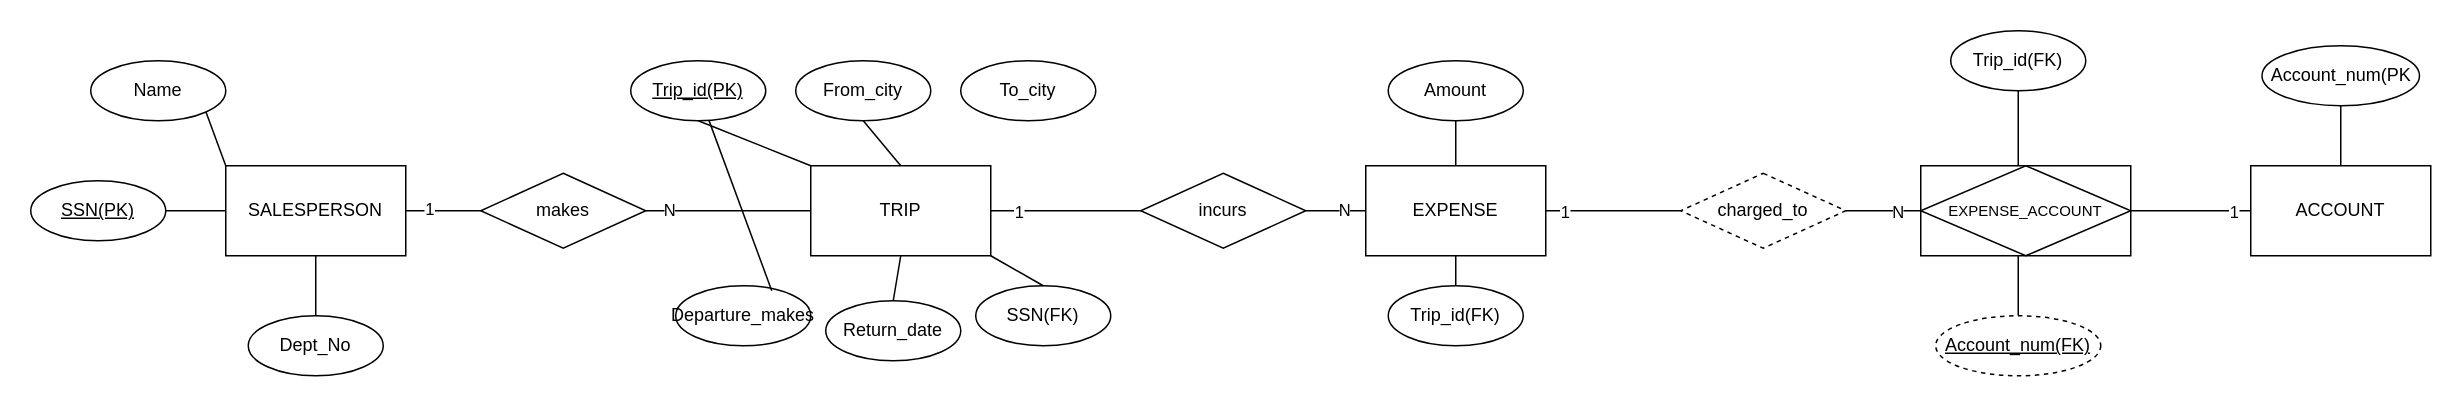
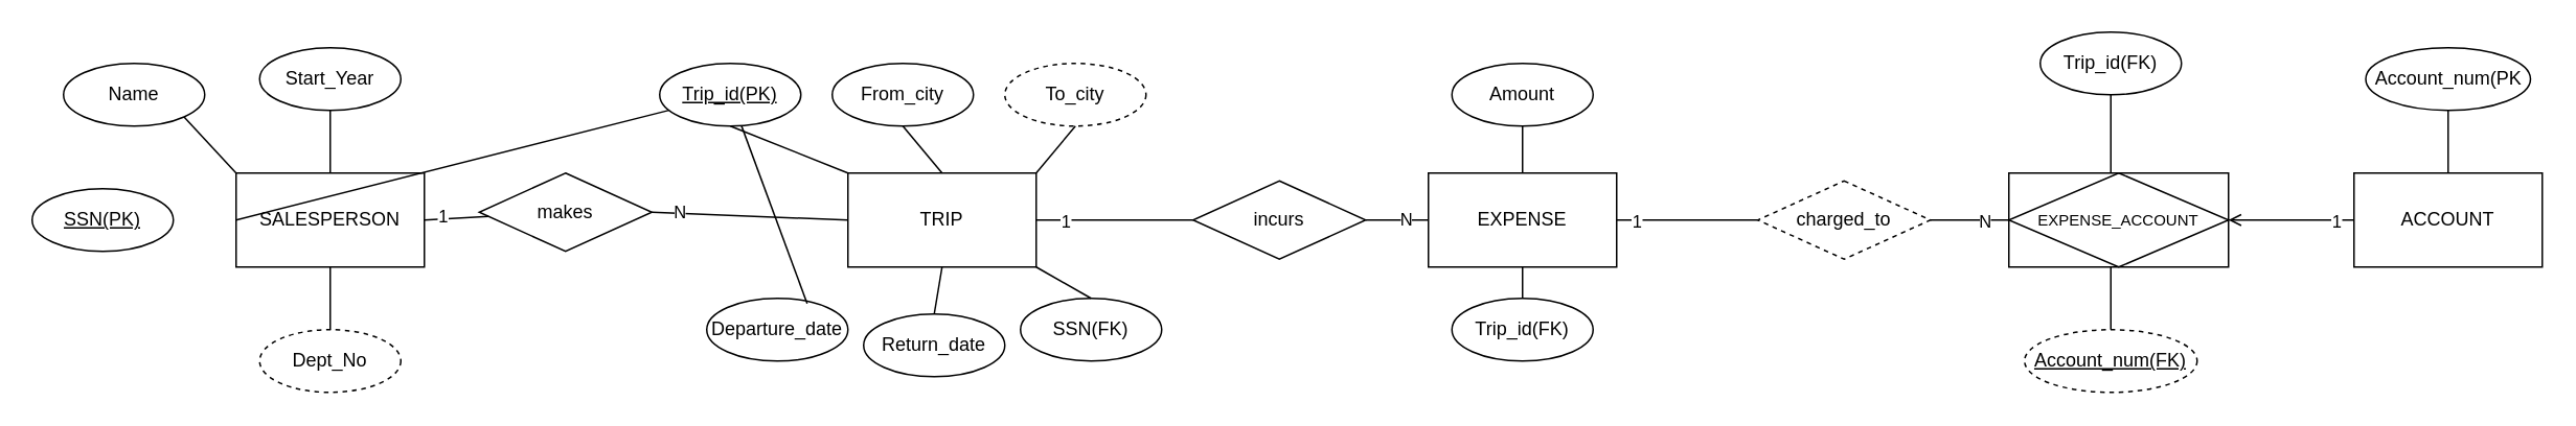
  <mxCell id="0" />
  <mxCell id="1" parent="0" />
  <mxCell id="2" value="SALESPERSON" style="rounded=0;whiteSpace=wrap;html=1;" vertex="1" parent="1"><mxGeometry x="150" y="110" width="120" height="60" as="geometry" /></mxCell>
  <mxCell id="3" value="TRIP" style="rounded=0;whiteSpace=wrap;html=1;" vertex="1" parent="1"><mxGeometry x="540" y="110" width="120" height="60" as="geometry" /></mxCell>
  <mxCell id="4" value="EXPENSE" style="rounded=0;whiteSpace=wrap;html=1;" vertex="1" parent="1"><mxGeometry x="910" y="110" width="120" height="60" as="geometry" /></mxCell>
- <mxCell id="5" value="makes" style="rhombus;whiteSpace=wrap;html=1;" vertex="1" parent="1"><mxGeometry x="320" y="115" width="110" height="50" as="geometry" /></mxCell>
+ <mxCell id="5" value="makes" style="rhombus;whiteSpace=wrap;html=1;" vertex="1" parent="1"><mxGeometry x="305" y="110" width="110" height="50" as="geometry" /></mxCell>
  <mxCell id="6" value="incurs" style="rhombus;whiteSpace=wrap;html=1;" vertex="1" parent="1"><mxGeometry x="760" y="115" width="110" height="50" as="geometry" /></mxCell>
  <mxCell id="7" value="charged_to" style="rhombus;whiteSpace=wrap;html=1;dashed=1;" vertex="1" parent="1"><mxGeometry x="1120" y="115" width="110" height="50" as="geometry" /></mxCell>
  <mxCell id="8" value="" style="endArrow=none;html=1;rounded=0;entryX=1;entryY=0.5;entryDx=0;entryDy=0;" edge="1" parent="1" source="5" target="2"><mxGeometry width="50" height="50" relative="1" as="geometry"><mxPoint x="1140" y="380" as="sourcePoint" /><mxPoint x="1190" y="330" as="targetPoint" /></mxGeometry></mxCell>
  <mxCell id="9" value="1" style="edgeLabel;html=1;align=center;verticalAlign=middle;resizable=0;points=[];" vertex="1" connectable="0" parent="8"><mxGeometry x="0.4" y="-2" relative="1" as="geometry"><mxPoint as="offset" /></mxGeometry></mxCell>
  <mxCell id="10" value="" style="endArrow=none;html=1;rounded=0;entryX=1;entryY=0.5;entryDx=0;entryDy=0;exitX=0;exitY=0.5;exitDx=0;exitDy=0;" edge="1" parent="1" source="3" target="5"><mxGeometry width="50" height="50" relative="1" as="geometry"><mxPoint x="1020" y="150" as="sourcePoint" /><mxPoint x="970" y="150" as="targetPoint" /></mxGeometry></mxCell>
  <mxCell id="11" value="N" style="edgeLabel;html=1;align=center;verticalAlign=middle;resizable=0;points=[];" vertex="1" connectable="0" parent="10"><mxGeometry x="0.727" y="-1" relative="1" as="geometry"><mxPoint as="offset" /></mxGeometry></mxCell>
  <mxCell id="12" value="" style="endArrow=none;html=1;rounded=0;entryX=1;entryY=0.5;entryDx=0;entryDy=0;exitX=0;exitY=0.5;exitDx=0;exitDy=0;" edge="1" parent="1" source="6" target="3"><mxGeometry width="50" height="50" relative="1" as="geometry"><mxPoint x="1140" y="380" as="sourcePoint" /><mxPoint x="1190" y="330" as="targetPoint" /></mxGeometry></mxCell>
  <mxCell id="13" value="1" style="edgeLabel;html=1;align=center;verticalAlign=middle;resizable=0;points=[];" vertex="1" connectable="0" parent="12"><mxGeometry x="0.644" relative="1" as="geometry"><mxPoint as="offset" /></mxGeometry></mxCell>
  <mxCell id="14" value="" style="endArrow=none;html=1;rounded=0;exitX=0;exitY=0.5;exitDx=0;exitDy=0;entryX=1;entryY=0.5;entryDx=0;entryDy=0;" edge="1" parent="1" source="4" target="6"><mxGeometry width="50" height="50" relative="1" as="geometry"><mxPoint x="1100" y="510" as="sourcePoint" /><mxPoint x="1020" y="230" as="targetPoint" /></mxGeometry></mxCell>
  <mxCell id="15" value="N" style="edgeLabel;html=1;align=center;verticalAlign=middle;resizable=0;points=[];" vertex="1" connectable="0" parent="14"><mxGeometry x="-0.23" y="-1" relative="1" as="geometry"><mxPoint as="offset" /></mxGeometry></mxCell>
  <mxCell id="16" value="" style="endArrow=none;html=1;rounded=0;entryX=1;entryY=0.5;entryDx=0;entryDy=0;exitX=0;exitY=0.5;exitDx=0;exitDy=0;" edge="1" parent="1" source="7" target="4"><mxGeometry width="50" height="50" relative="1" as="geometry"><mxPoint x="1120" y="140" as="sourcePoint" /><mxPoint x="990" y="360" as="targetPoint" /></mxGeometry></mxCell>
  <mxCell id="17" value="1" style="edgeLabel;html=1;align=center;verticalAlign=middle;resizable=0;points=[];" vertex="1" connectable="0" parent="16"><mxGeometry x="0.733" relative="1" as="geometry"><mxPoint as="offset" /></mxGeometry></mxCell>
  <mxCell id="18" value="" style="endArrow=none;html=1;rounded=0;entryX=1;entryY=0.5;entryDx=0;entryDy=0;exitX=0;exitY=0.5;exitDx=0;exitDy=0;" edge="1" parent="1" source="53" target="7"><mxGeometry width="50" height="50" relative="1" as="geometry"><mxPoint x="1280" y="140" as="sourcePoint" /><mxPoint x="1370" y="565" as="targetPoint" /></mxGeometry></mxCell>
  <mxCell id="19" value="N" style="edgeLabel;html=1;align=center;verticalAlign=middle;resizable=0;points=[];" vertex="1" connectable="0" parent="18"><mxGeometry x="-0.374" relative="1" as="geometry"><mxPoint as="offset" /></mxGeometry></mxCell>
  <mxCell id="20" value="Account_num(PK" style="ellipse;whiteSpace=wrap;html=1;" vertex="1" parent="1"><mxGeometry x="1507.5" y="30" width="105" height="40" as="geometry" /></mxCell>
  <mxCell id="21" value="&lt;u&gt;Account_num(FK)&lt;/u&gt;" style="ellipse;whiteSpace=wrap;html=1;dashed=1;" vertex="1" parent="1"><mxGeometry x="1290" y="210" width="110" height="40" as="geometry" /></mxCell>
  <mxCell id="22" value="Trip_id(FK)" style="ellipse;whiteSpace=wrap;html=1;" vertex="1" parent="1"><mxGeometry x="1300" y="20" width="90" height="40" as="geometry" /></mxCell>
  <mxCell id="23" value="Amount" style="ellipse;whiteSpace=wrap;html=1;" vertex="1" parent="1"><mxGeometry x="925" y="40" width="90" height="40" as="geometry" /></mxCell>
  <mxCell id="24" value="Trip_id(FK)" style="ellipse;whiteSpace=wrap;html=1;" vertex="1" parent="1"><mxGeometry x="925" y="190" width="90" height="40" as="geometry" /></mxCell>
  <mxCell id="25" value="SSN(FK)" style="ellipse;whiteSpace=wrap;html=1;" vertex="1" parent="1"><mxGeometry x="650" y="190" width="90" height="40" as="geometry" /></mxCell>
  <mxCell id="26" value="Return_date" style="ellipse;whiteSpace=wrap;html=1;" vertex="1" parent="1"><mxGeometry x="550" y="200" width="90" height="40" as="geometry" /></mxCell>
- <mxCell id="27" value="Departure_makes" style="ellipse;whiteSpace=wrap;html=1;" vertex="1" parent="1"><mxGeometry x="450" y="190" width="90" height="40" as="geometry" /></mxCell>
- <mxCell id="28" value="To_city" style="ellipse;whiteSpace=wrap;html=1;" vertex="1" parent="1"><mxGeometry x="640" y="40" width="90" height="40" as="geometry" /></mxCell>
+ <mxCell id="27" value="Departure_date" style="ellipse;whiteSpace=wrap;html=1;" vertex="1" parent="1"><mxGeometry x="450" y="190" width="90" height="40" as="geometry" /></mxCell>
+ <mxCell id="28" value="To_city" style="ellipse;whiteSpace=wrap;html=1;dashed=1;" vertex="1" parent="1"><mxGeometry x="640" y="40" width="90" height="40" as="geometry" /></mxCell>
  <mxCell id="29" value="From_city" style="ellipse;whiteSpace=wrap;html=1;" vertex="1" parent="1"><mxGeometry x="530" y="40" width="90" height="40" as="geometry" /></mxCell>
  <mxCell id="30" value="&lt;u&gt;Trip_id(PK)&lt;/u&gt;" style="ellipse;whiteSpace=wrap;html=1;" vertex="1" parent="1"><mxGeometry x="420" y="40" width="90" height="40" as="geometry" /></mxCell>
- <mxCell id="31" value="Name" style="ellipse;whiteSpace=wrap;html=1;" vertex="1" parent="1"><mxGeometry x="60" y="40" width="90" height="40" as="geometry" /></mxCell>
+ <mxCell id="31" value="Name" style="ellipse;whiteSpace=wrap;html=1;" vertex="1" parent="1"><mxGeometry x="40" y="40" width="90" height="40" as="geometry" /></mxCell>
  <mxCell id="32" value="&lt;u&gt;SSN(PK)&lt;/u&gt;" style="ellipse;whiteSpace=wrap;html=1;" vertex="1" parent="1"><mxGeometry x="20" y="120" width="90" height="40" as="geometry" /></mxCell>
- <mxCell id="33" value="Dept_No" style="ellipse;whiteSpace=wrap;html=1;" vertex="1" parent="1"><mxGeometry x="165" y="210" width="90" height="40" as="geometry" /></mxCell>
+ <mxCell id="33" value="Dept_No" style="ellipse;whiteSpace=wrap;html=1;dashed=1;" vertex="1" parent="1"><mxGeometry x="165" y="210" width="90" height="40" as="geometry" /></mxCell>
+ <mxCell id="34" value="Start_Year" style="ellipse;whiteSpace=wrap;html=1;" vertex="1" parent="1"><mxGeometry x="165" y="30" width="90" height="40" as="geometry" /></mxCell>
  <mxCell id="35" value="" style="endArrow=none;html=1;rounded=0;entryX=0.5;entryY=1;entryDx=0;entryDy=0;exitX=0.5;exitY=0;exitDx=0;exitDy=0;" edge="1" parent="1" source="33" target="2"><mxGeometry width="50" height="50" relative="1" as="geometry"><mxPoint x="700" y="140" as="sourcePoint" /><mxPoint x="750" y="90" as="targetPoint" /></mxGeometry></mxCell>
- <mxCell id="37" value="" style="endArrow=none;html=1;rounded=0;entryX=1;entryY=0.5;entryDx=0;entryDy=0;exitX=0;exitY=0.5;exitDx=0;exitDy=0;" edge="1" parent="1" source="2" target="32"><mxGeometry width="50" height="50" relative="1" as="geometry"><mxPoint x="215" y="230" as="sourcePoint" /><mxPoint x="220" y="180" as="targetPoint" /></mxGeometry></mxCell>
+ <mxCell id="36" value="" style="endArrow=none;html=1;rounded=0;exitX=0.5;exitY=1;exitDx=0;exitDy=0;entryX=0.5;entryY=0;entryDx=0;entryDy=0;" edge="1" parent="1" source="34" target="2"><mxGeometry width="50" height="50" relative="1" as="geometry"><mxPoint x="700" y="140" as="sourcePoint" /><mxPoint x="210" y="100" as="targetPoint" /></mxGeometry></mxCell>
+ <mxCell id="37" value="" style="endArrow=none;html=1;rounded=0;exitX=0;exitY=0.5;exitDx=0;exitDy=0;" edge="1" parent="1" source="2" target="30"><mxGeometry width="50" height="50" relative="1" as="geometry"><mxPoint x="215" y="230" as="sourcePoint" /><mxPoint x="220" y="180" as="targetPoint" /></mxGeometry></mxCell>
  <mxCell id="38" value="" style="endArrow=none;html=1;rounded=0;entryX=1;entryY=1;entryDx=0;entryDy=0;exitX=0;exitY=0;exitDx=0;exitDy=0;" edge="1" parent="1" source="2" target="31"><mxGeometry width="50" height="50" relative="1" as="geometry"><mxPoint x="250" y="120" as="sourcePoint" /><mxPoint x="300" y="70" as="targetPoint" /></mxGeometry></mxCell>
  <mxCell id="39" value="ACCOUNT" style="rounded=0;whiteSpace=wrap;html=1;" vertex="1" parent="1"><mxGeometry x="1500" y="110" width="120" height="60" as="geometry" /></mxCell>
- <mxCell id="40" value="" style="endArrow=none;html=1;rounded=0;entryX=1;entryY=0.5;entryDx=0;entryDy=0;exitX=0;exitY=0.5;exitDx=0;exitDy=0;" edge="1" parent="1" source="39" target="53"><mxGeometry width="50" height="50" relative="1" as="geometry"><mxPoint x="1500" y="150" as="sourcePoint" /><mxPoint x="1410" y="140" as="targetPoint" /></mxGeometry></mxCell>
+ <mxCell id="40" value="" style="endArrow=open;html=1;rounded=0;entryX=1;entryY=0.5;entryDx=0;entryDy=0;exitX=0;exitY=0.5;exitDx=0;exitDy=0;" edge="1" parent="1" source="39" target="53"><mxGeometry width="50" height="50" relative="1" as="geometry"><mxPoint x="1500" y="150" as="sourcePoint" /><mxPoint x="1410" y="140" as="targetPoint" /></mxGeometry></mxCell>
  <mxCell id="41" value="1" style="edgeLabel;html=1;align=center;verticalAlign=middle;resizable=0;points=[];" vertex="1" connectable="0" parent="40"><mxGeometry x="-0.69" relative="1" as="geometry"><mxPoint as="offset" /></mxGeometry></mxCell>
  <mxCell id="42" value="" style="endArrow=none;html=1;rounded=0;entryX=0.5;entryY=1;entryDx=0;entryDy=0;exitX=0;exitY=0;exitDx=0;exitDy=0;" edge="1" parent="1" source="3" target="30"><mxGeometry width="50" height="50" relative="1" as="geometry"><mxPoint x="90" y="310" as="sourcePoint" /><mxPoint x="140" y="260" as="targetPoint" /></mxGeometry></mxCell>
  <mxCell id="43" value="" style="endArrow=none;html=1;rounded=0;entryX=0.5;entryY=1;entryDx=0;entryDy=0;exitX=0.5;exitY=0;exitDx=0;exitDy=0;" edge="1" parent="1" source="3" target="29"><mxGeometry width="50" height="50" relative="1" as="geometry"><mxPoint x="100" y="320" as="sourcePoint" /><mxPoint x="530" y="90" as="targetPoint" /></mxGeometry></mxCell>
+ <mxCell id="44" value="" style="endArrow=none;html=1;rounded=0;entryX=0.5;entryY=1;entryDx=0;entryDy=0;exitX=1;exitY=0;exitDx=0;exitDy=0;" edge="1" parent="1" source="3" target="28"><mxGeometry width="50" height="50" relative="1" as="geometry"><mxPoint x="110" y="330" as="sourcePoint" /><mxPoint x="160" y="280" as="targetPoint" /></mxGeometry></mxCell>
  <mxCell id="45" value="" style="endArrow=none;html=1;rounded=0;exitX=0.711;exitY=0.082;exitDx=0;exitDy=0;exitPerimeter=0;" edge="1" parent="1" source="27" target="30"><mxGeometry width="50" height="50" relative="1" as="geometry"><mxPoint x="120" y="340" as="sourcePoint" /><mxPoint x="170" y="290" as="targetPoint" /></mxGeometry></mxCell>
  <mxCell id="46" value="" style="endArrow=none;html=1;rounded=0;entryX=0.5;entryY=1;entryDx=0;entryDy=0;exitX=0.5;exitY=0;exitDx=0;exitDy=0;" edge="1" parent="1" source="26" target="3"><mxGeometry width="50" height="50" relative="1" as="geometry"><mxPoint x="130" y="350" as="sourcePoint" /><mxPoint x="180" y="300" as="targetPoint" /></mxGeometry></mxCell>
  <mxCell id="47" value="" style="endArrow=none;html=1;rounded=0;entryX=1;entryY=1;entryDx=0;entryDy=0;exitX=0.5;exitY=0;exitDx=0;exitDy=0;" edge="1" parent="1" source="25" target="3"><mxGeometry width="50" height="50" relative="1" as="geometry"><mxPoint x="140" y="360" as="sourcePoint" /><mxPoint x="190" y="310" as="targetPoint" /></mxGeometry></mxCell>
  <mxCell id="48" value="" style="endArrow=none;html=1;rounded=0;entryX=0.5;entryY=1;entryDx=0;entryDy=0;exitX=0.5;exitY=0;exitDx=0;exitDy=0;" edge="1" parent="1" source="4" target="23"><mxGeometry width="50" height="50" relative="1" as="geometry"><mxPoint x="1010" y="360" as="sourcePoint" /><mxPoint x="1060" y="310" as="targetPoint" /></mxGeometry></mxCell>
  <mxCell id="49" value="" style="endArrow=none;html=1;rounded=0;entryX=0.5;entryY=1;entryDx=0;entryDy=0;exitX=0.5;exitY=0;exitDx=0;exitDy=0;" edge="1" parent="1" source="24" target="4"><mxGeometry width="50" height="50" relative="1" as="geometry"><mxPoint x="1020" y="370" as="sourcePoint" /><mxPoint x="1070" y="320" as="targetPoint" /></mxGeometry></mxCell>
  <mxCell id="50" value="" style="endArrow=none;html=1;rounded=0;entryX=0.5;entryY=1;entryDx=0;entryDy=0;exitX=0.5;exitY=0;exitDx=0;exitDy=0;" edge="1" parent="1" target="22"><mxGeometry width="50" height="50" relative="1" as="geometry"><mxPoint x="1345" y="110" as="sourcePoint" /><mxPoint x="1510" y="330" as="targetPoint" /></mxGeometry></mxCell>
  <mxCell id="51" value="" style="endArrow=none;html=1;rounded=0;entryX=0.5;entryY=1;entryDx=0;entryDy=0;exitX=0.5;exitY=0;exitDx=0;exitDy=0;" edge="1" parent="1" source="21"><mxGeometry width="50" height="50" relative="1" as="geometry"><mxPoint x="1470" y="390" as="sourcePoint" /><mxPoint x="1345" y="170" as="targetPoint" /></mxGeometry></mxCell>
  <mxCell id="52" value="" style="endArrow=none;html=1;rounded=0;entryX=0.5;entryY=1;entryDx=0;entryDy=0;exitX=0.5;exitY=0;exitDx=0;exitDy=0;" edge="1" parent="1" source="39" target="20"><mxGeometry width="50" height="50" relative="1" as="geometry"><mxPoint x="1280" y="400" as="sourcePoint" /><mxPoint x="1330" y="350" as="targetPoint" /></mxGeometry></mxCell>
  <mxCell id="53" value="&lt;font style=&quot;font-size: 10px;&quot;&gt;EXPENSE_ACCOUNT&lt;/font&gt;" style="shape=associativeEntity;whiteSpace=wrap;html=1;align=center;" vertex="1" parent="1"><mxGeometry x="1280" y="110" width="140" height="60" as="geometry" /></mxCell>
